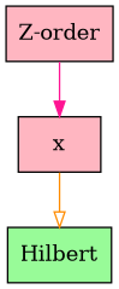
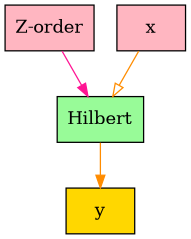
  digraph {
    node [fillcolor=lightpink shape=rectangle style=filled]
    edge [arrowhead=normal color=darkorange]
    n1 [label="Z-order"]
    n2 [fillcolor=palegreen label=Hilbert]
+   y [fillcolor=gold]
    x
-   n1 -> x [color=deeppink]
+   n1 -> n2 [color=deeppink]
+   n2 -> y
    x -> n2 [arrowhead=onormal]
  }
